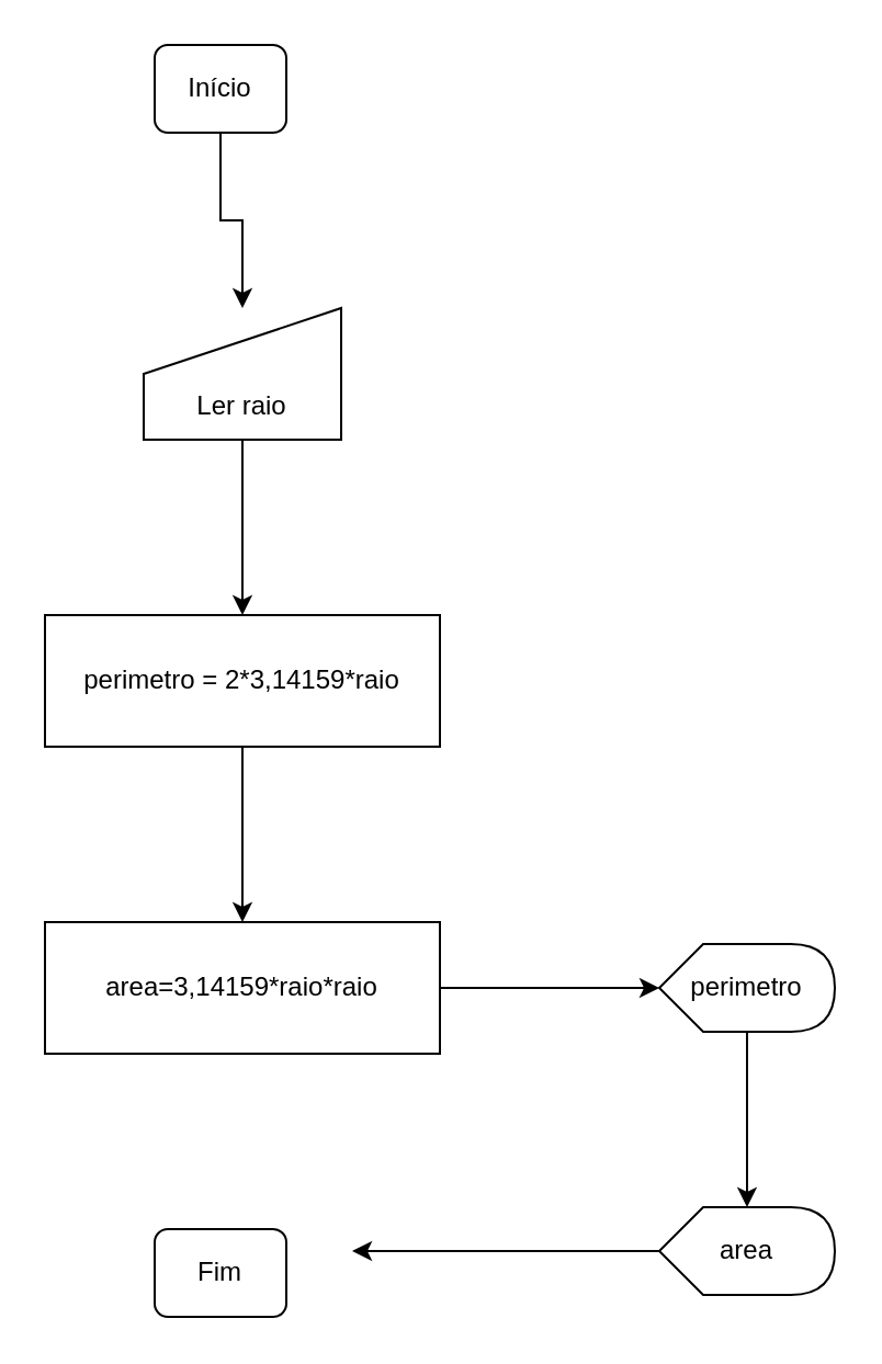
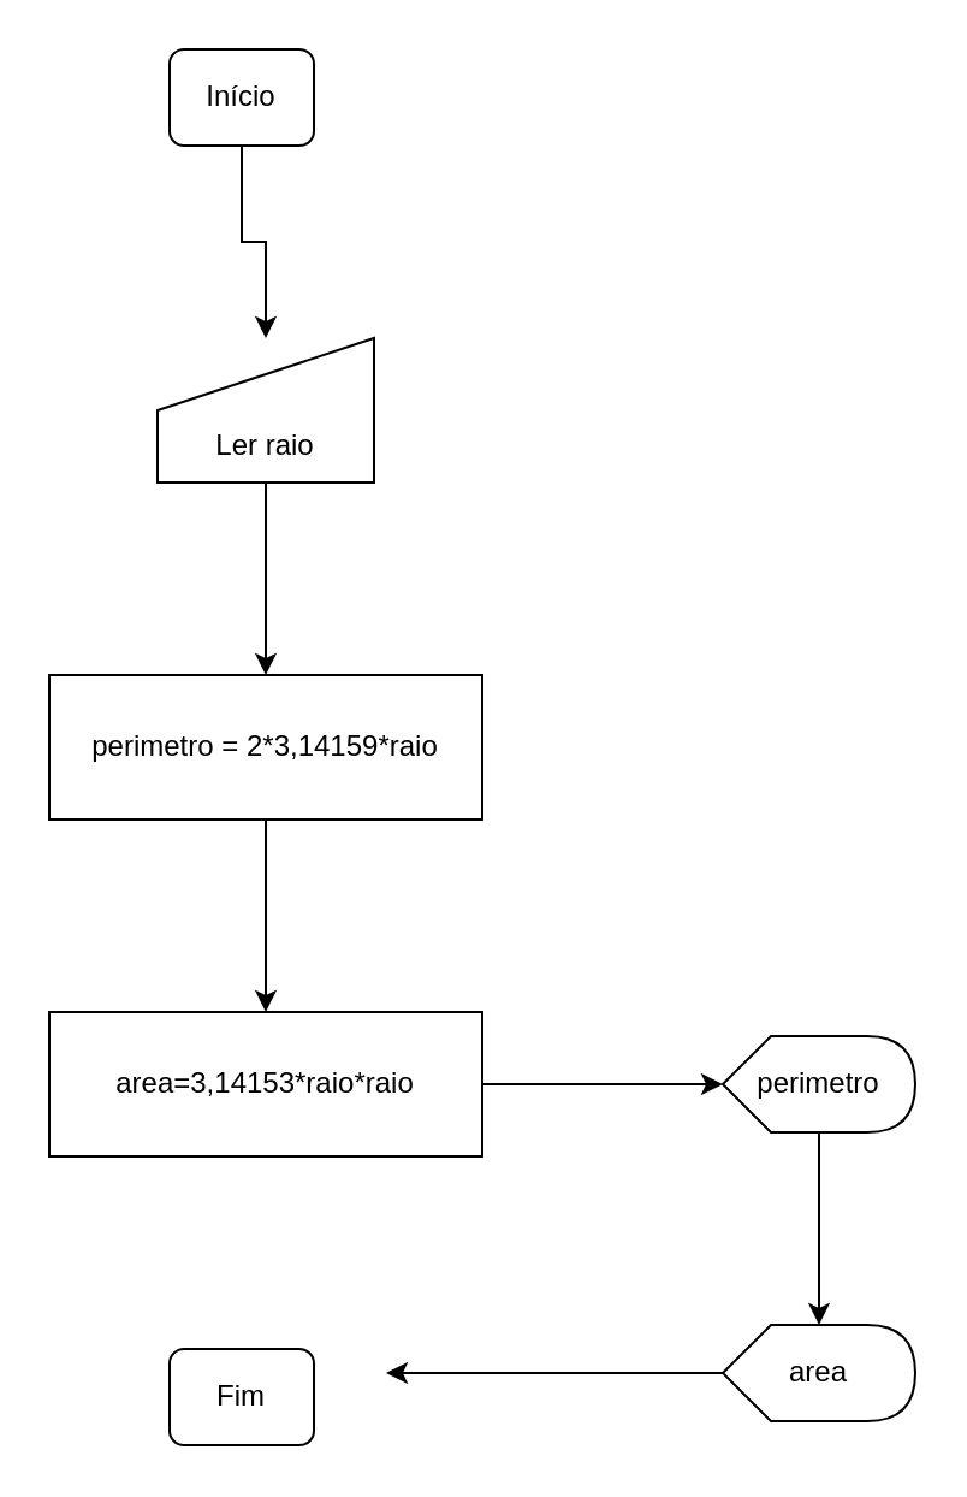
  <mxCell id="0" />
  <mxCell id="1" parent="0" />
  <mxCell id="2" value="" style="edgeStyle=orthogonalEdgeStyle;rounded=0;orthogonalLoop=1;jettySize=auto;html=1;" edge="1" parent="1" source="3" target="6"><mxGeometry relative="1" as="geometry" /></mxCell>
  <mxCell id="3" value="Início" style="rounded=1;whiteSpace=wrap;html=1;fontSize=12;glass=0;strokeWidth=1;shadow=0;" vertex="1" parent="1"><mxGeometry x="70" y="20" width="60" height="40" as="geometry" /></mxCell>
  <mxCell id="4" value="Fim" style="rounded=1;whiteSpace=wrap;html=1;fontSize=12;glass=0;strokeWidth=1;shadow=0;" vertex="1" parent="1"><mxGeometry x="70" y="560" width="60" height="40" as="geometry" /></mxCell>
  <mxCell id="5" value="" style="edgeStyle=orthogonalEdgeStyle;rounded=0;orthogonalLoop=1;jettySize=auto;html=1;" edge="1" parent="1" source="6" target="8"><mxGeometry relative="1" as="geometry" /></mxCell>
  <mxCell id="6" value="&lt;div&gt;&lt;br&gt;&lt;/div&gt;&lt;div&gt;&lt;br&gt;&lt;/div&gt;Ler raio" style="shape=manualInput;whiteSpace=wrap;html=1;" vertex="1" parent="1"><mxGeometry x="65" y="140" width="90" height="60" as="geometry" /></mxCell>
  <mxCell id="7" value="" style="edgeStyle=orthogonalEdgeStyle;rounded=0;orthogonalLoop=1;jettySize=auto;html=1;" edge="1" parent="1" source="8" target="10"><mxGeometry relative="1" as="geometry" /></mxCell>
  <mxCell id="8" value="perimetro = 2*3,14159*raio" style="whiteSpace=wrap;html=1;" vertex="1" parent="1"><mxGeometry x="20" y="280" width="180" height="60" as="geometry" /></mxCell>
  <mxCell id="9" value="" style="edgeStyle=orthogonalEdgeStyle;rounded=0;orthogonalLoop=1;jettySize=auto;html=1;" edge="1" parent="1" source="10" target="12"><mxGeometry relative="1" as="geometry" /></mxCell>
- <mxCell id="10" value="area=3,14159*raio*raio" style="whiteSpace=wrap;html=1;" vertex="1" parent="1"><mxGeometry x="20" y="420" width="180" height="60" as="geometry" /></mxCell>
+ <mxCell id="10" value="area=3,14153*raio*raio" style="whiteSpace=wrap;html=1;" vertex="1" parent="1"><mxGeometry x="20" y="420" width="180" height="60" as="geometry" /></mxCell>
  <mxCell id="11" value="" style="edgeStyle=orthogonalEdgeStyle;rounded=0;orthogonalLoop=1;jettySize=auto;html=1;" edge="1" parent="1" source="12" target="14"><mxGeometry relative="1" as="geometry" /></mxCell>
  <mxCell id="12" value="perimetro" style="shape=display;whiteSpace=wrap;html=1;" vertex="1" parent="1"><mxGeometry x="300" y="430" width="80" height="40" as="geometry" /></mxCell>
  <mxCell id="13" style="edgeStyle=orthogonalEdgeStyle;rounded=0;orthogonalLoop=1;jettySize=auto;html=1;exitX=0;exitY=0.5;exitDx=0;exitDy=0;exitPerimeter=0;" edge="1" parent="1" source="14"><mxGeometry relative="1" as="geometry"><mxPoint x="160" y="570" as="targetPoint" /></mxGeometry></mxCell>
  <mxCell id="14" value="area" style="shape=display;whiteSpace=wrap;html=1;" vertex="1" parent="1"><mxGeometry x="300" y="550" width="80" height="40" as="geometry" /></mxCell>
